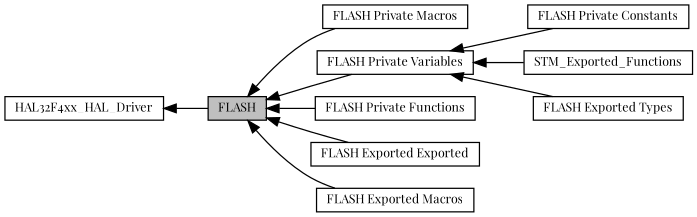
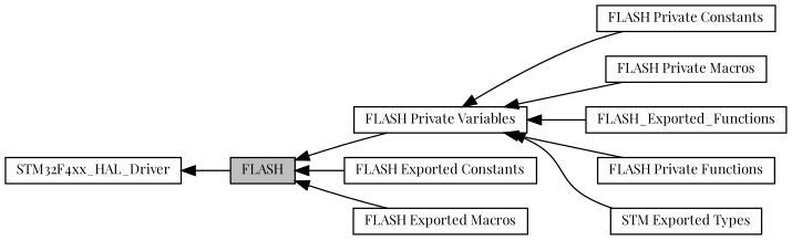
  digraph {
    fontname="Playfair Display"
    rankdir=LR
    node [color=black fillcolor=white fontname="Playfair Display" fontsize=10 shape=box style=filled]
    edge [dir=back fontname="Playfair Display" fontsize=10 labelfontname=Helvetica labelfontsize=10 shape=plaintext style=solid]
    n1 [height=0.2 label="FLASH Private Constants" width=0.4]
    n2 [height=0.2 label="FLASH Private Macros" width=0.4]
-   n3 [height=0.2 label=STM_Exported_Functions width=0.4]
-   n4 [height=0.2 label=HAL32F4xx_HAL_Driver width=0.4]
+   n3 [height=0.2 label=FLASH_Exported_Functions width=0.4]
+   n4 [height=0.2 label=STM32F4xx_HAL_Driver width=0.4]
    n5 [fillcolor=grey75 fontcolor=black height=0.2 label=FLASH width=0.4]
    n6 [height=0.2 label="FLASH Private Variables" width=0.4]
    n7 [height=0.2 label="FLASH Private Functions" width=0.4]
-   n8 [height=0.2 label="FLASH Exported Exported" width=0.4]
+   n8 [height=0.2 label="FLASH Exported Constants" width=0.4]
    n9 [height=0.2 label="FLASH Exported Macros" width=0.4]
-   n10 [height=0.2 label="FLASH Exported Types" width=0.4]
+   n10 [height=0.2 label="STM Exported Types" width=0.4]
    n4 -> n5
-   n5 -> n2
+   n6 -> n2
    n5 -> n6
-   n5 -> n7
+   n6 -> n7
    n5 -> n8
    n5 -> n9
    n6 -> n1
    n6 -> n3
    n6 -> n10
  }
